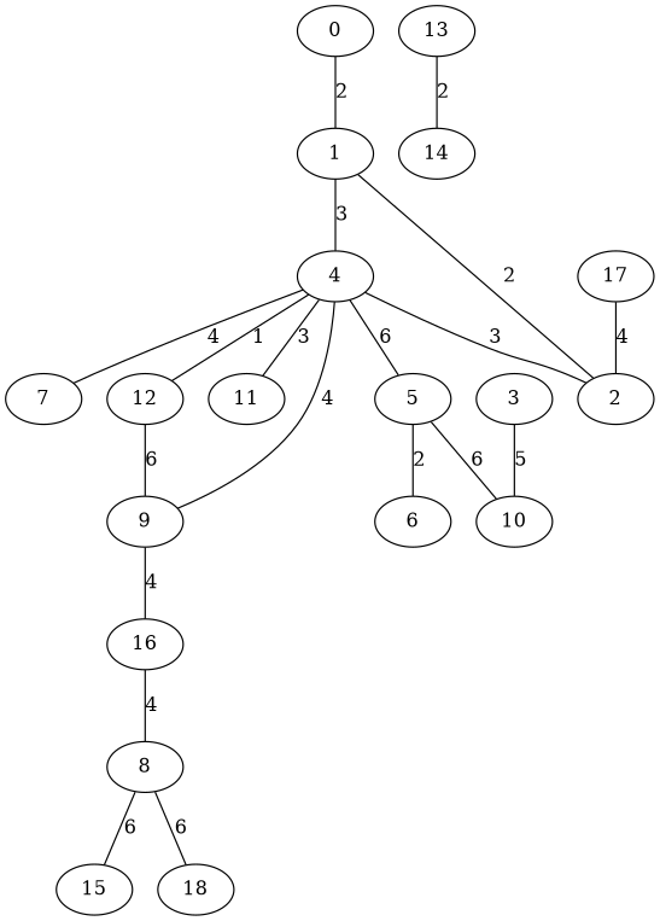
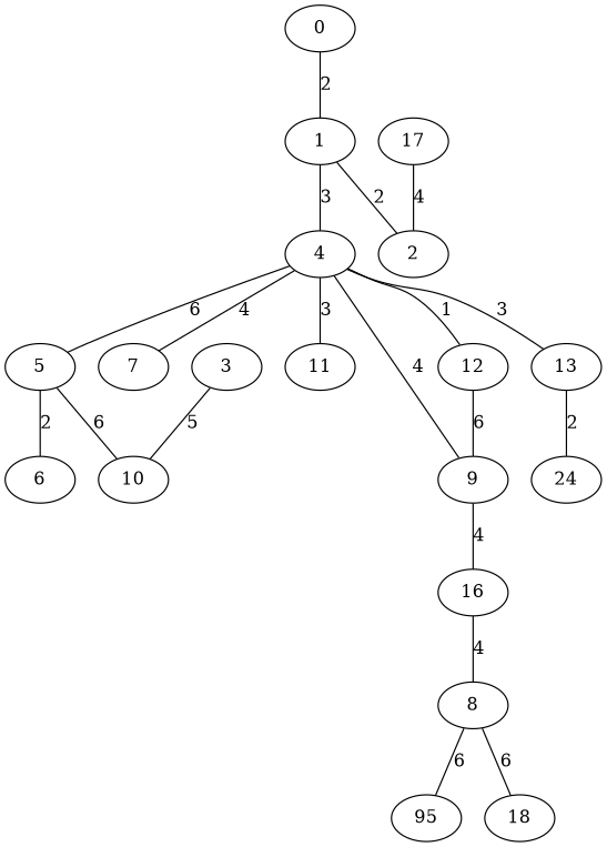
  graph {
    node [habit=2 x=9 y=4]
    edge [weight=6]
    0 [habit=5 x=2 y=3]
    1 [habit=10 x=5 y=3]
    2 [base=1 habit=8 x=4]
    4 [habit=7 x=7]
    3 [habit=10 x=1]
    10 [base=2 habit=3 x=2 y=6]
    5 [x=5 y=6]
    7 [x=10]
    9 [habit=9 y=6]
    11 [y=3]
    12 [y=5]
    13 [habit=9 x=7 y=2]
    6 [habit=5 x=4 y=7]
    16 [habit=7 y=7]
-   14 [habit=6 x=8 y=1]
+   14 [habit=6 x=8 y=1 label=24]
    8 [habit=6 x=7 y=8]
-   15 [habit=7 x=5 y=10]
+   15 [habit=7 x=5 y=10 label=95]
    18 [habit=4 x=8 y=10]
    17 [habit=5 x=4 y=6]
    0 -- 1 [label=2]
    1 -- 2 [label=2 weight=2]
    1 -- 4 [label=3 weight=3]
    4 -- 5 [label=6]
    4 -- 7 [label=4 weight=4]
    4 -- 9 [label=4 weight=4]
    4 -- 11 [label=3 weight=3]
    4 -- 12 [label=1 weight=1]
-   4 -- 2 [label=3 weight=3]
+   4 -- 13 [label=3 weight=3]
    3 -- 10 [label=5 weight=5]
    5 -- 10 [label=6]
    5 -- 6 [label=2 weight=2]
    9 -- 16 [label=4 weight=4]
    12 -- 9 [label=6]
    13 -- 14 [label=2 weight=2]
    16 -- 8 [label=4 weight=4]
    8 -- 15 [label=6]
    8 -- 18 [label=6]
    17 -- 2 [label=4 weight=4]
  }
